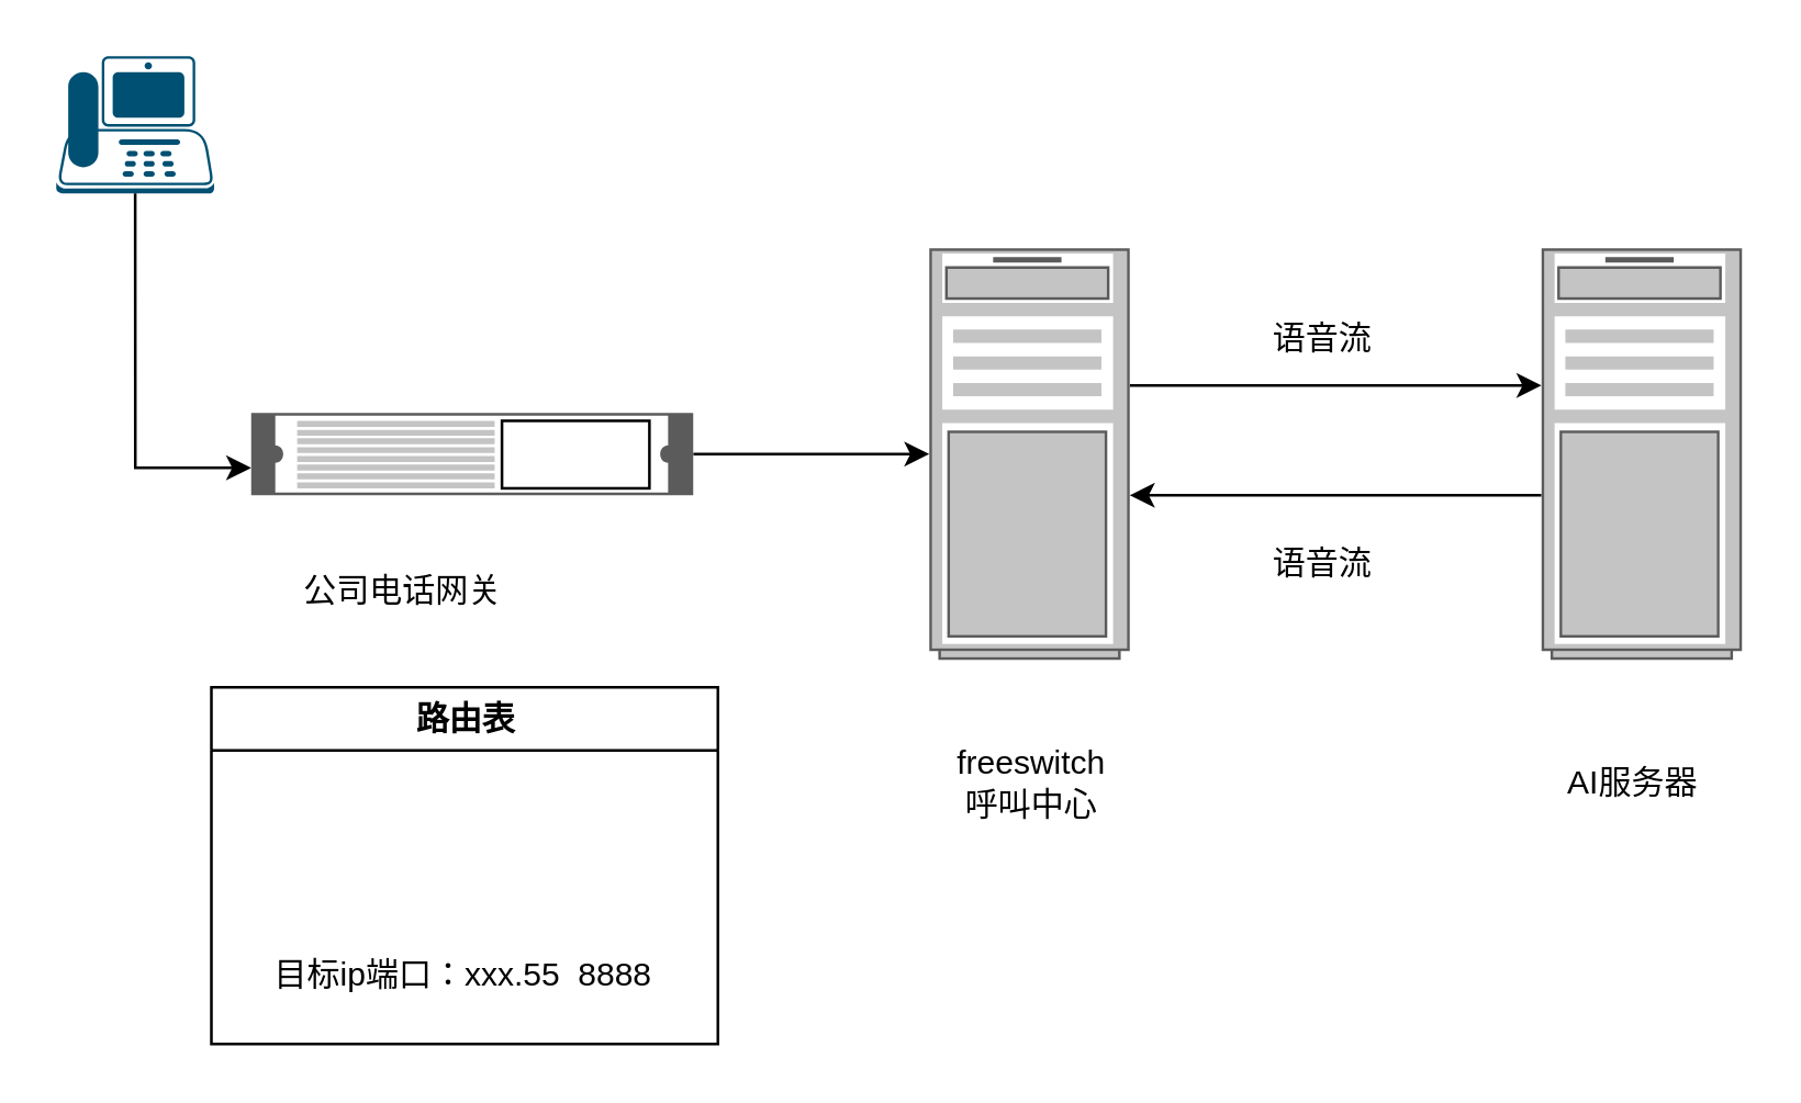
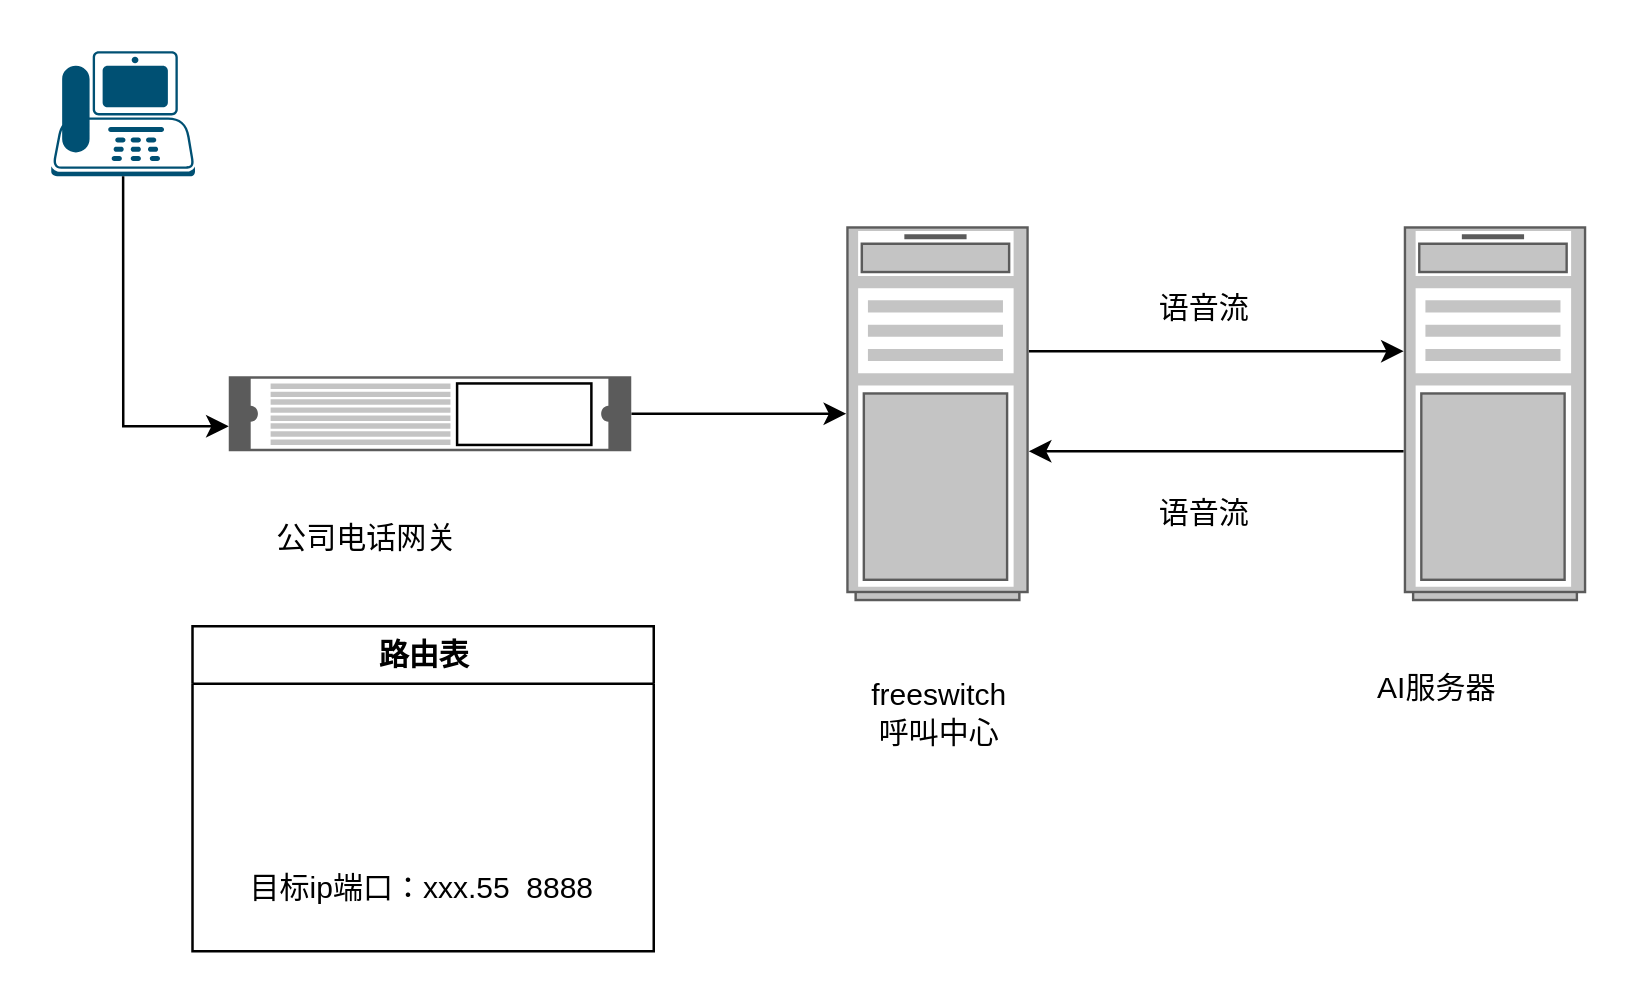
  <mxCell id="0" />
  <mxCell id="1" parent="0" />
  <mxCell id="2" value="" style="edgeStyle=orthogonalEdgeStyle;rounded=0;orthogonalLoop=1;jettySize=auto;html=1;" edge="1" parent="1" source="3" target="5"><mxGeometry relative="1" as="geometry" /></mxCell>
  <mxCell id="3" value="" style="shape=mxgraph.rack.apc.apc_smart_ups_1000-3000_va_2u;html=1;labelPosition=right;align=left;spacingLeft=15;dashed=0;shadow=0;fillColor=#ffffff;" vertex="1" parent="1"><mxGeometry x="91" y="150" width="161" height="30" as="geometry" /></mxCell>
  <mxCell id="4" style="edgeStyle=orthogonalEdgeStyle;rounded=0;orthogonalLoop=1;jettySize=auto;html=1;" edge="1" parent="1" source="5" target="7"><mxGeometry relative="1" as="geometry"><Array as="points"><mxPoint x="481" y="140" /><mxPoint x="481" y="140" /></Array></mxGeometry></mxCell>
  <mxCell id="5" value="" style="strokeColor=#666666;html=1;verticalLabelPosition=bottom;labelBackgroundColor=#ffffff;verticalAlign=top;outlineConnect=0;shadow=0;dashed=0;shape=mxgraph.rack.general.server_1;" vertex="1" parent="1"><mxGeometry x="338" y="90" width="73" height="150" as="geometry" /></mxCell>
  <mxCell id="6" value="" style="edgeStyle=orthogonalEdgeStyle;rounded=0;orthogonalLoop=1;jettySize=auto;html=1;" edge="1" parent="1" source="7" target="5"><mxGeometry relative="1" as="geometry"><mxPoint x="481" y="165" as="targetPoint" /><Array as="points"><mxPoint x="481" y="180" /><mxPoint x="481" y="180" /></Array></mxGeometry></mxCell>
  <mxCell id="7" value="" style="strokeColor=#666666;html=1;verticalLabelPosition=bottom;labelBackgroundColor=#ffffff;verticalAlign=top;outlineConnect=0;shadow=0;dashed=0;shape=mxgraph.rack.general.server_1;" vertex="1" parent="1"><mxGeometry x="561" y="90" width="73" height="150" as="geometry" /></mxCell>
  <mxCell id="8" value="公司电话网关" style="text;html=1;align=center;verticalAlign=middle;resizable=0;points=[];autosize=1;strokeColor=none;fillColor=none;" vertex="1" parent="1"><mxGeometry x="96" y="200" width="100" height="30" as="geometry" /></mxCell>
  <mxCell id="9" value="路由表" style="swimlane;whiteSpace=wrap;html=1;" vertex="1" parent="1"><mxGeometry x="76.5" y="250" width="184.5" height="130" as="geometry" /></mxCell>
  <mxCell id="10" value="目标ip端口：xxx.55&amp;nbsp; 8888" style="text;html=1;align=center;verticalAlign=middle;resizable=0;points=[];autosize=1;strokeColor=none;fillColor=none;" vertex="1" parent="9"><mxGeometry x="11" y="90" width="160" height="30" as="geometry" /></mxCell>
  <mxCell id="11" value="" style="points=[[0.59,0,0],[0.87,0.015,0],[0.88,0.3,0],[0.99,0.99,0],[0.5,1,0],[0.01,0.99,0],[0.075,0.5,0],[0.17,0.115,0]];verticalLabelPosition=bottom;sketch=0;html=1;verticalAlign=top;aspect=fixed;align=center;pointerEvents=1;shape=mxgraph.cisco19.ip_phone;fillColor=#005073;strokeColor=none;" vertex="1" parent="1"><mxGeometry x="20" y="20" width="57.5" height="50" as="geometry" /></mxCell>
  <mxCell id="12" style="edgeStyle=orthogonalEdgeStyle;rounded=0;orthogonalLoop=1;jettySize=auto;html=1;exitX=0.5;exitY=1;exitDx=0;exitDy=0;exitPerimeter=0;entryX=0;entryY=0.667;entryDx=0;entryDy=0;entryPerimeter=0;" edge="1" parent="1" source="11" target="3"><mxGeometry relative="1" as="geometry" /></mxCell>
  <mxCell id="13" value="freeswitch&lt;br&gt;呼叫中心" style="text;html=1;align=center;verticalAlign=middle;resizable=0;points=[];autosize=1;strokeColor=none;fillColor=none;" vertex="1" parent="1"><mxGeometry x="335" y="265" width="80" height="40" as="geometry" /></mxCell>
  <mxCell id="14" value="语音流" style="text;html=1;align=center;verticalAlign=middle;resizable=0;points=[];autosize=1;strokeColor=none;fillColor=none;" vertex="1" parent="1"><mxGeometry x="451" y="108" width="60" height="30" as="geometry" /></mxCell>
  <mxCell id="15" value="语音流" style="text;html=1;align=center;verticalAlign=middle;resizable=0;points=[];autosize=1;strokeColor=none;fillColor=none;" vertex="1" parent="1"><mxGeometry x="451" y="190" width="60" height="30" as="geometry" /></mxCell>
- <mxCell id="16" value="AI服务器" style="text;html=1;align=center;verticalAlign=middle;resizable=0;points=[];autosize=1;strokeColor=none;fillColor=none;" vertex="1" parent="1"><mxGeometry x="559" y="270" width="70" height="30" as="geometry" /></mxCell>
+ <mxCell id="16" value="AI服务器" style="text;html=1;align=center;verticalAlign=middle;resizable=0;points=[];autosize=1;strokeColor=none;fillColor=none;" vertex="1" parent="1"><mxGeometry x="539" y="260" width="70" height="30" as="geometry" /></mxCell>
